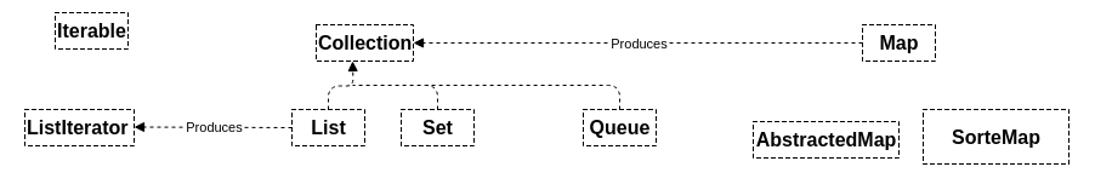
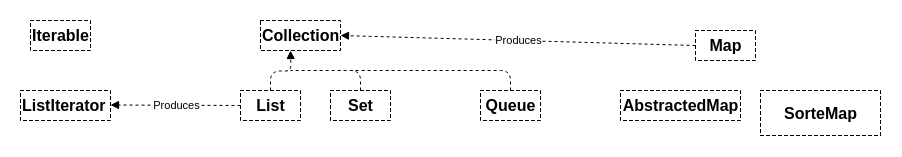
  <mxCell id="0" />
  <mxCell id="1" parent="0" />
- <mxCell id="2" value="&lt;b&gt;&lt;font style=&quot;font-size: 16px&quot;&gt;Iterable&lt;/font&gt;&lt;/b&gt;" style="shape=partialRectangle;html=1;top=1;align=left;dashed=1;" vertex="1" parent="1"><mxGeometry x="45" y="10" width="60" height="30" as="geometry" /></mxCell>
+ <mxCell id="2" value="&lt;b&gt;&lt;font style=&quot;font-size: 16px&quot;&gt;Iterable&lt;/font&gt;&lt;/b&gt;" style="shape=partialRectangle;html=1;top=1;align=left;dashed=1;" vertex="1" parent="1"><mxGeometry x="30" y="20" width="60" height="30" as="geometry" /></mxCell>
  <mxCell id="3" value="&lt;b&gt;&lt;font style=&quot;font-size: 16px&quot;&gt;Collection&lt;/font&gt;&lt;/b&gt;" style="shape=partialRectangle;html=1;top=1;align=left;dashed=1;" vertex="1" parent="1"><mxGeometry x="260" y="20" width="80" height="30" as="geometry" /></mxCell>
- <mxCell id="4" value="&lt;b&gt;&lt;font style=&quot;font-size: 16px&quot;&gt;Map&lt;/font&gt;&lt;/b&gt;" style="shape=partialRectangle;html=1;top=1;align=center;dashed=1;" vertex="1" parent="1"><mxGeometry x="710" y="20" width="60" height="30" as="geometry" /></mxCell>
+ <mxCell id="4" value="&lt;b&gt;&lt;font style=&quot;font-size: 16px&quot;&gt;Map&lt;/font&gt;&lt;/b&gt;" style="shape=partialRectangle;html=1;top=1;align=center;dashed=1;" vertex="1" parent="1"><mxGeometry x="695" y="30" width="60" height="30" as="geometry" /></mxCell>
  <mxCell id="5" value="" style="html=1;verticalAlign=bottom;labelBackgroundColor=none;endArrow=block;endFill=1;dashed=1;exitX=0;exitY=0.5;exitDx=0;exitDy=0;entryX=1;entryY=0.5;entryDx=0;entryDy=0;" edge="1" parent="1" source="4" target="3"><mxGeometry width="160" relative="1" as="geometry"><mxPoint x="450" y="34.5" as="sourcePoint" /><mxPoint x="350" y="34.5" as="targetPoint" /></mxGeometry></mxCell>
  <mxCell id="6" value="Produces" style="edgeLabel;html=1;align=center;verticalAlign=middle;resizable=0;points=[];" vertex="1" connectable="0" parent="5"><mxGeometry y="-1" relative="1" as="geometry"><mxPoint as="offset" /></mxGeometry></mxCell>
  <mxCell id="7" value="Produces" style="edgeLabel;html=1;align=center;verticalAlign=middle;resizable=0;points=[];" vertex="1" connectable="0" parent="5"><mxGeometry y="-1" relative="1" as="geometry"><mxPoint y="1" as="offset" /></mxGeometry></mxCell>
  <mxCell id="8" value="&lt;b&gt;&lt;font style=&quot;font-size: 16px&quot;&gt;ListIterator&lt;/font&gt;&lt;/b&gt;" style="shape=partialRectangle;html=1;top=1;align=left;dashed=1;" vertex="1" parent="1"><mxGeometry x="20" y="90" width="90" height="30" as="geometry" /></mxCell>
  <mxCell id="9" value="&lt;b&gt;&lt;font style=&quot;font-size: 16px&quot;&gt;List&lt;/font&gt;&lt;/b&gt;" style="shape=partialRectangle;html=1;top=1;align=center;dashed=1;" vertex="1" parent="1"><mxGeometry x="240" y="90" width="60" height="30" as="geometry" /></mxCell>
  <mxCell id="10" value="&lt;b&gt;&lt;font style=&quot;font-size: 16px&quot;&gt;Set&lt;/font&gt;&lt;/b&gt;" style="shape=partialRectangle;html=1;top=1;align=left;dashed=1;" vertex="1" parent="1"><mxGeometry x="330" y="90" width="30" height="30" as="geometry" /></mxCell>
  <mxCell id="11" value="&lt;b&gt;&lt;font style=&quot;font-size: 16px&quot;&gt;Set&lt;/font&gt;&lt;/b&gt;" style="shape=partialRectangle;html=1;top=1;align=center;dashed=1;" vertex="1" parent="1"><mxGeometry x="330" y="90" width="60" height="30" as="geometry" /></mxCell>
  <mxCell id="12" value="&lt;b&gt;&lt;font style=&quot;font-size: 16px&quot;&gt;Queue&lt;/font&gt;&lt;/b&gt;" style="shape=partialRectangle;html=1;top=1;align=center;dashed=1;" vertex="1" parent="1"><mxGeometry x="480" y="90" width="60" height="30" as="geometry" /></mxCell>
  <mxCell id="13" value="" style="html=1;verticalAlign=bottom;labelBackgroundColor=none;endArrow=block;endFill=1;dashed=1;entryX=1;entryY=0.5;entryDx=0;entryDy=0;exitX=0;exitY=0.5;exitDx=0;exitDy=0;" edge="1" parent="1" source="9"><mxGeometry width="160" relative="1" as="geometry"><mxPoint x="230" y="105" as="sourcePoint" /><mxPoint x="110" y="104.5" as="targetPoint" /></mxGeometry></mxCell>
  <mxCell id="14" value="Produces" style="edgeLabel;html=1;align=center;verticalAlign=middle;resizable=0;points=[];" vertex="1" connectable="0" parent="13"><mxGeometry y="-1" relative="1" as="geometry"><mxPoint as="offset" /></mxGeometry></mxCell>
  <mxCell id="15" value="Produces" style="edgeLabel;html=1;align=center;verticalAlign=middle;resizable=0;points=[];" vertex="1" connectable="0" parent="13"><mxGeometry y="-1" relative="1" as="geometry"><mxPoint y="1" as="offset" /></mxGeometry></mxCell>
  <mxCell id="16" value="" style="html=1;verticalAlign=bottom;labelBackgroundColor=none;endArrow=block;endFill=1;dashed=1;entryX=0.5;entryY=1;entryDx=0;entryDy=0;exitX=0.5;exitY=0;exitDx=0;exitDy=0;edgeStyle=orthogonalEdgeStyle;" edge="1" parent="1" source="9"><mxGeometry width="160" relative="1" as="geometry"><mxPoint x="300" y="220" as="sourcePoint" /><mxPoint x="290" y="50" as="targetPoint" /></mxGeometry></mxCell>
  <mxCell id="17" value="" style="endArrow=none;dashed=1;html=1;exitX=0.5;exitY=0;exitDx=0;exitDy=0;edgeStyle=orthogonalEdgeStyle;" edge="1" parent="1" source="11"><mxGeometry width="50" height="50" relative="1" as="geometry"><mxPoint x="360" y="240" as="sourcePoint" /><mxPoint x="290" y="70" as="targetPoint" /><Array as="points"><mxPoint x="360" y="70" /></Array></mxGeometry></mxCell>
  <mxCell id="18" value="" style="endArrow=none;dashed=1;html=1;exitX=0.5;exitY=0;exitDx=0;exitDy=0;edgeStyle=orthogonalEdgeStyle;" edge="1" parent="1"><mxGeometry width="50" height="50" relative="1" as="geometry"><mxPoint x="510" y="90" as="sourcePoint" /><mxPoint x="350" y="70" as="targetPoint" /><Array as="points"><mxPoint x="510" y="70" /></Array></mxGeometry></mxCell>
- <mxCell id="19" value="&lt;b&gt;&lt;font style=&quot;font-size: 16px&quot;&gt;AbstractedMap&lt;/font&gt;&lt;/b&gt;" style="shape=partialRectangle;html=1;top=1;align=center;dashed=1;" vertex="1" parent="1"><mxGeometry x="620" y="100" width="120" height="30" as="geometry" /></mxCell>
+ <mxCell id="19" value="&lt;b&gt;&lt;font style=&quot;font-size: 16px&quot;&gt;AbstractedMap&lt;/font&gt;&lt;/b&gt;" style="shape=partialRectangle;html=1;top=1;align=center;dashed=1;" vertex="1" parent="1"><mxGeometry x="620" y="90" width="120" height="30" as="geometry" /></mxCell>
  <mxCell id="20" value="&lt;b&gt;&lt;font style=&quot;font-size: 16px&quot;&gt;SorteMap&lt;/font&gt;&lt;/b&gt;" style="shape=partialRectangle;html=1;top=1;align=center;dashed=1;" vertex="1" parent="1"><mxGeometry x="760" y="90" width="120" height="45" as="geometry" /></mxCell>
